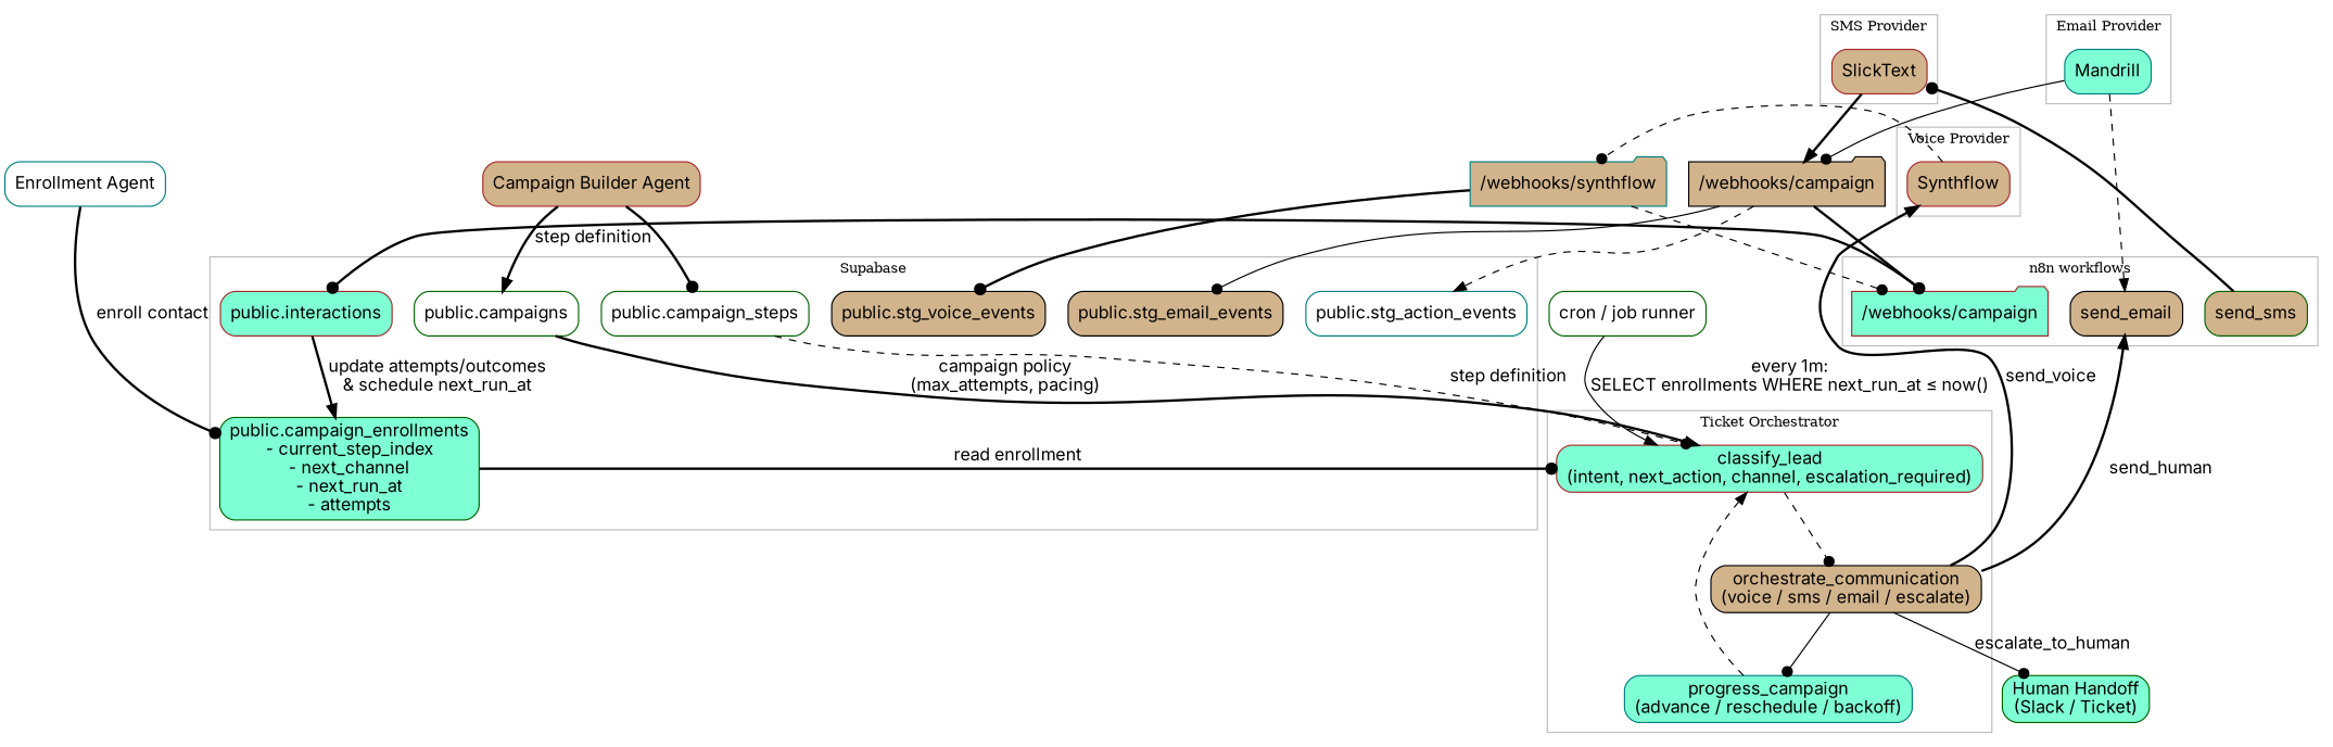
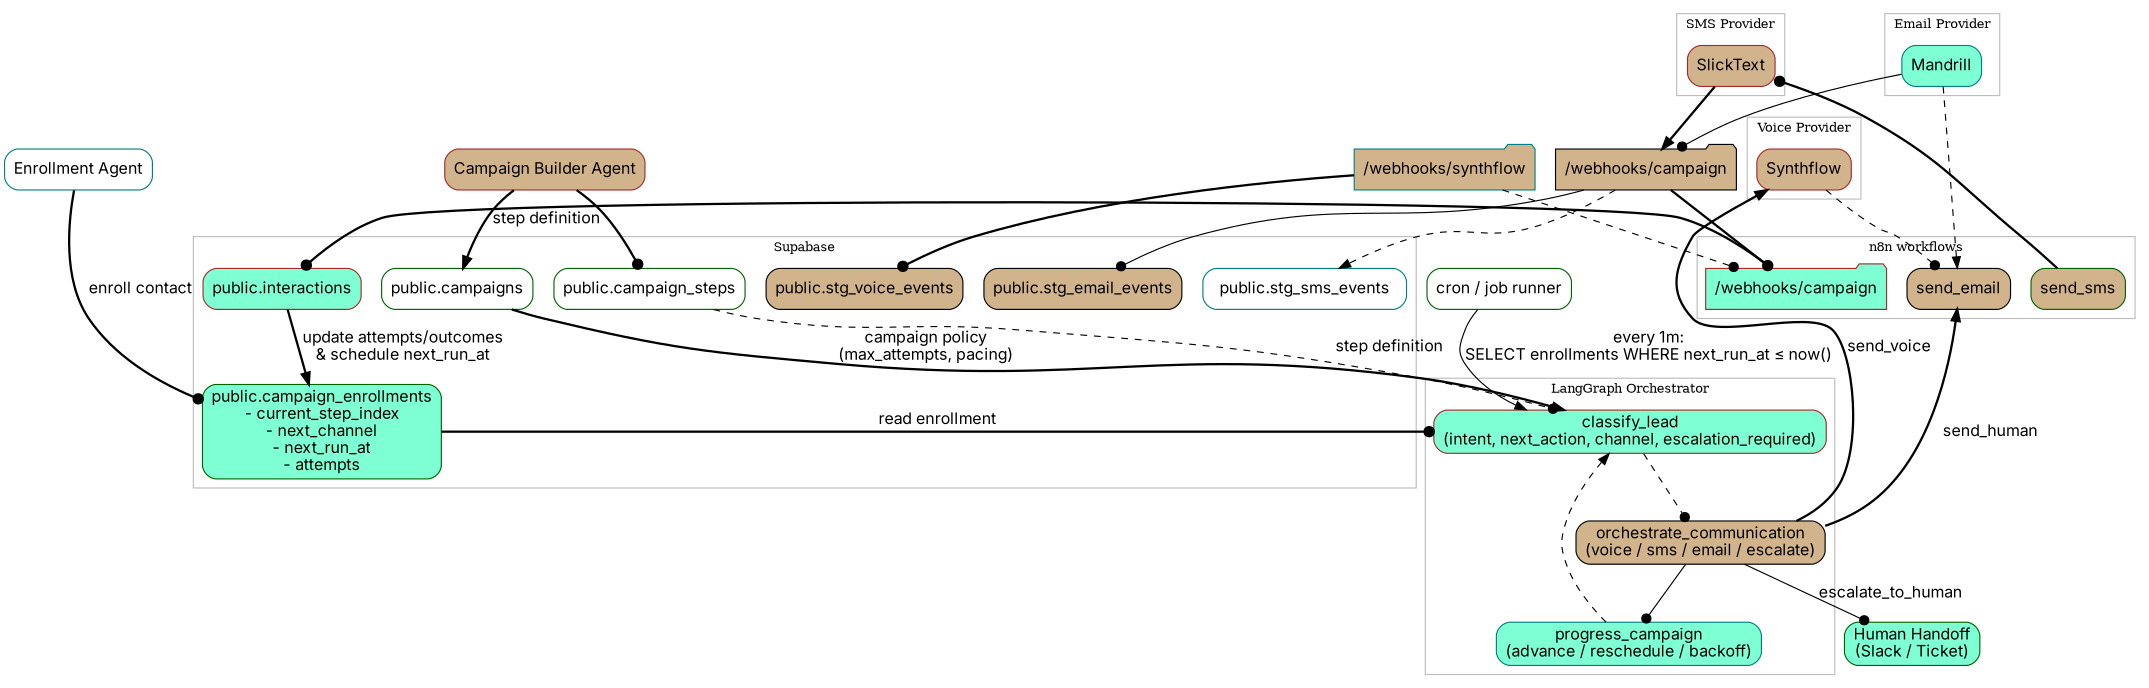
  digraph {
    fontsize=11
    rankdir=TB
    node [color=brown fillcolor=tan fontname="Inter,Arial" shape=box style="rounded,filled"]
    edge [arrowhead=dot color="#666" fontname="Inter,Arial" style=bold]
    n1 [label="Campaign Builder Agent"]
    n2 [color=teal fillcolor=white label="Enrollment Agent"]
    n3 [color=darkgreen fillcolor=white label="cron / job runner"]
    n4 [color=darkgreen fillcolor=white label="public.campaigns"]
    n5 [color=darkgreen fillcolor=white label="public.campaign_steps"]
    n6 [color=darkgreen fillcolor=aquamarine label="public.campaign_enrollments\n- current_step_index\n- next_channel\n- next_run_at\n- attempts"]
    n7 [color=black label="public.stg_voice_events"]
-   n8 [color=teal fillcolor=white label="public.stg_action_events"]
+   n8 [color=teal fillcolor=white label="public.stg_sms_events"]
    n9 [color=black label="public.stg_email_events"]
    n10 [fillcolor=aquamarine label="public.interactions"]
    n11 [fillcolor=aquamarine label="classify_lead\n(intent, next_action, channel, escalation_required)"]
    n12 [color=black label="orchestrate_communication\n(voice / sms / email / escalate)"]
    n13 [color=teal fillcolor=aquamarine label="progress_campaign\n(advance / reschedule / backoff)"]
    n14 [label=Synthflow]
    n15 [label=SlickText]
    n16 [color=teal fillcolor=aquamarine label=Mandrill]
    n17 [color=darkgreen label=send_sms]
    n18 [color=black label=send_email]
    n19 [fillcolor=aquamarine label="/webhooks/campaign" shape=folder]
    n20 [color=darkgreen fillcolor=aquamarine label="Human Handoff\n(Slack / Ticket)"]
    n21 [color=teal label="/webhooks/synthflow" shape=folder]
    n22 [color=black label="/webhooks/campaign" shape=folder]
    subgraph sub_1 {
      rank=same
      n1
      n2
    }
    subgraph sub_2 {
      rank=same
      n3
    }
    subgraph cluster_3 {
      color="#bdbdbd"
      label=Supabase
      n4
      n5
      n6
      n7
      n8
      n9
      n10
    }
    subgraph cluster_4 {
      color="#bdbdbd"
      label=Scheduler
    }
    subgraph cluster_5 {
      color="#bdbdbd"
-     label="Ticket Orchestrator"
+     label="LangGraph Orchestrator"
      n11
      n12
      n13
    }
    subgraph cluster_6 {
      color="#bdbdbd"
      label="Voice Provider"
      n14
    }
    subgraph cluster_7 {
      color="#bdbdbd"
      label="SMS Provider"
      n15
    }
    subgraph cluster_8 {
      color="#bdbdbd"
      label="Email Provider"
      n16
    }
    subgraph cluster_9 {
      color="#bdbdbd"
      label="n8n workflows"
      n17
      n18
      n19
    }
    n1 -> n4 [arrowhead=normal label="step definition"]
    n1 -> n5
    n2 -> n6 [label="enroll contact"]
    n3 -> n11 [arrowhead=normal label="every 1m:\nSELECT enrollments WHERE next_run_at ≤ now()" style=solid]
    n4 -> n11 [arrowhead=normal label="campaign policy\n(max_attempts, pacing)"]
    n5 -> n11 [label="step definition" style=dashed]
    n6 -> n11 [label="read enrollment"]
    n10 -> n6 [arrowhead=normal label="update attempts/outcomes\n& schedule next_run_at"]
    n11 -> n12 [style=dashed]
    n12 -> n13 [style=solid]
    n12 -> n14 [arrowhead=normal label=send_voice]
    n12 -> n18 [arrowhead=normal label=send_human]
    n12 -> n20 [label=escalate_to_human style=solid]
    n13 -> n11 [arrowhead=normal style=dashed]
-   n14 -> n21 [style=dashed]
+   n14 -> n18 [style=dashed]
    n15 -> n22 [arrowhead=normal]
    n16 -> n18 [arrowhead=normal style=dashed]
    n16 -> n22 [style=solid]
    n17 -> n15
    n19 -> n10
    n21 -> n7
    n21 -> n19 [style=dashed]
    n22 -> n8 [arrowhead=normal style=dashed]
    n22 -> n9 [style=solid]
    n22 -> n19
  }
